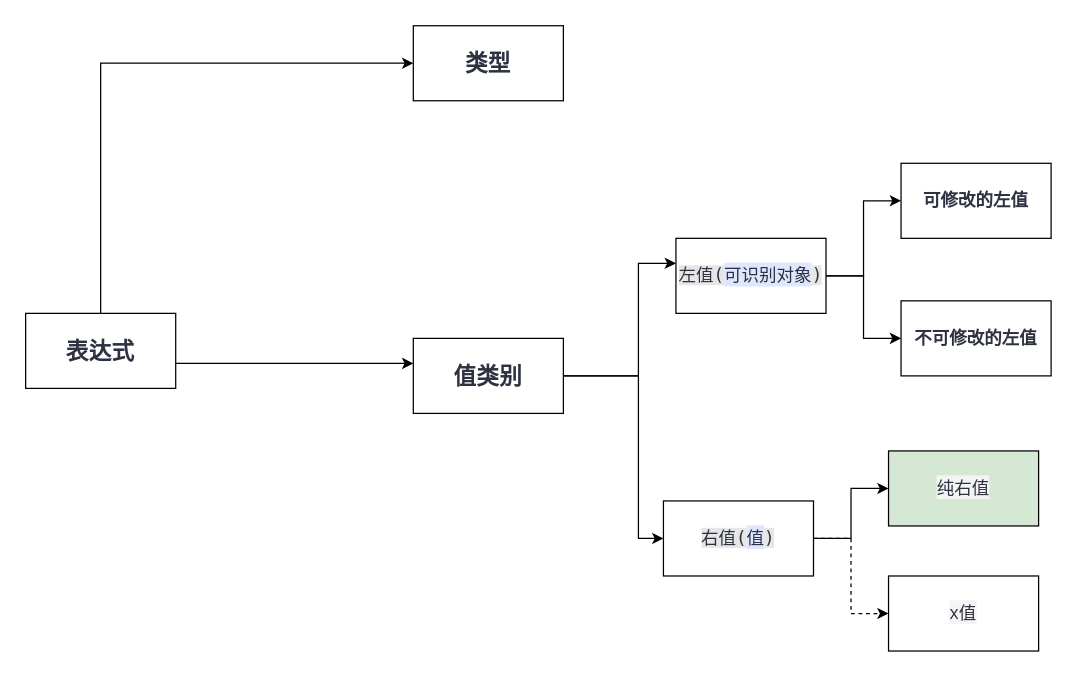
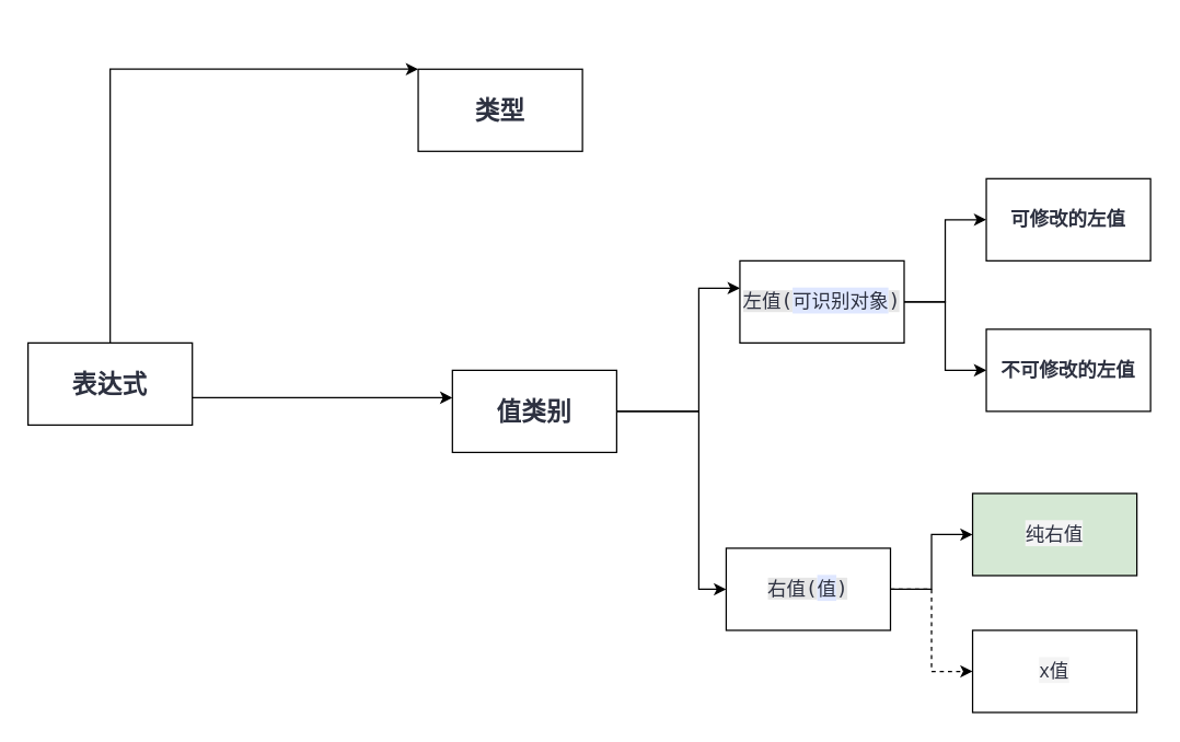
  <mxCell id="0" />
  <mxCell id="1" parent="0" />
  <mxCell id="2" style="edgeStyle=orthogonalEdgeStyle;rounded=0;orthogonalLoop=1;jettySize=auto;html=1;" edge="1" parent="1" source="4" target="5"><mxGeometry relative="1" as="geometry"><mxPoint x="380" y="20" as="targetPoint" /><Array as="points"><mxPoint x="80" y="50" /></Array></mxGeometry></mxCell>
  <mxCell id="3" style="edgeStyle=orthogonalEdgeStyle;rounded=0;orthogonalLoop=1;jettySize=auto;html=1;" edge="1" parent="1" source="4" target="8"><mxGeometry relative="1" as="geometry"><mxPoint x="380" y="90" as="targetPoint" /><Array as="points"><mxPoint x="200" y="290" /><mxPoint x="200" y="290" /></Array></mxGeometry></mxCell>
  <mxCell id="4" value="&lt;span style=&quot;color: rgb(45, 49, 64); font-family: &amp;quot;Open Sans&amp;quot;; font-size: 18px; font-weight: 700; letter-spacing: 0.25px; text-align: start; background-color: rgb(255, 255, 255);&quot;&gt;表达式&lt;/span&gt;" style="rounded=0;whiteSpace=wrap;html=1;" vertex="1" parent="1"><mxGeometry x="20" y="250" width="120" height="60" as="geometry" /></mxCell>
- <mxCell id="5" value="&lt;span style=&quot;color: rgb(45, 49, 64); font-family: &amp;quot;Open Sans&amp;quot;; font-size: 18px; font-weight: 700; letter-spacing: 0.25px; text-align: start; background-color: rgb(255, 255, 255);&quot;&gt;类型&lt;/span&gt;" style="rounded=0;whiteSpace=wrap;html=1;" vertex="1" parent="1"><mxGeometry x="330" y="20" width="120" height="60" as="geometry" /></mxCell>
+ <mxCell id="5" value="&lt;span style=&quot;color: rgb(45, 49, 64); font-family: &amp;quot;Open Sans&amp;quot;; font-size: 18px; font-weight: 700; letter-spacing: 0.25px; text-align: start; background-color: rgb(255, 255, 255);&quot;&gt;类型&lt;/span&gt;" style="rounded=0;whiteSpace=wrap;html=1;" vertex="1" parent="1"><mxGeometry x="305" y="50" width="120" height="60" as="geometry" /></mxCell>
  <mxCell id="6" value="" style="edgeStyle=orthogonalEdgeStyle;rounded=0;orthogonalLoop=1;jettySize=auto;html=1;" edge="1" parent="1" source="8" target="11"><mxGeometry relative="1" as="geometry"><Array as="points"><mxPoint x="510" y="300" /><mxPoint x="510" y="210" /></Array></mxGeometry></mxCell>
  <mxCell id="7" value="" style="edgeStyle=orthogonalEdgeStyle;rounded=0;orthogonalLoop=1;jettySize=auto;html=1;" edge="1" parent="1" source="8" target="14"><mxGeometry relative="1" as="geometry"><Array as="points"><mxPoint x="510" y="300" /><mxPoint x="510" y="430" /></Array></mxGeometry></mxCell>
  <mxCell id="8" value="&lt;span style=&quot;color: rgb(45, 49, 64); font-family: &amp;quot;Open Sans&amp;quot;; font-size: 18px; font-weight: 700; letter-spacing: 0.25px; text-align: start; background-color: rgb(255, 255, 255);&quot;&gt;值类别&lt;/span&gt;" style="rounded=0;whiteSpace=wrap;html=1;" vertex="1" parent="1"><mxGeometry x="330" y="270" width="120" height="60" as="geometry" /></mxCell>
  <mxCell id="9" value="" style="edgeStyle=orthogonalEdgeStyle;rounded=0;orthogonalLoop=1;jettySize=auto;html=1;" edge="1" parent="1" source="11" target="15"><mxGeometry relative="1" as="geometry" /></mxCell>
  <mxCell id="10" value="" style="edgeStyle=orthogonalEdgeStyle;rounded=0;orthogonalLoop=1;jettySize=auto;html=1;" edge="1" parent="1" source="11" target="16"><mxGeometry relative="1" as="geometry" /></mxCell>
  <mxCell id="11" value="&lt;span style=&quot;color: rgb(45, 49, 64); font-family: Monaco, Consolas, &amp;quot;Andale Mono&amp;quot;, &amp;quot;DejaVu Sans Mono&amp;quot;, monospace; font-size: 14px; text-align: start; background-color: rgb(230, 230, 230);&quot;&gt;左值(&lt;/span&gt;&lt;span style=&quot;color: rgb(45, 49, 64); font-family: &amp;quot;Open Sans&amp;quot;; font-size: 14px; text-align: start; background-color: rgb(223, 231, 255);&quot;&gt;可识别对象&lt;/span&gt;&lt;span style=&quot;color: rgb(45, 49, 64); font-family: Monaco, Consolas, &amp;quot;Andale Mono&amp;quot;, &amp;quot;DejaVu Sans Mono&amp;quot;, monospace; font-size: 14px; text-align: start; background-color: rgb(230, 230, 230);&quot;&gt;)&lt;/span&gt;" style="rounded=0;whiteSpace=wrap;html=1;" vertex="1" parent="1"><mxGeometry x="540" y="190" width="120" height="60" as="geometry" /></mxCell>
  <mxCell id="12" value="" style="edgeStyle=orthogonalEdgeStyle;rounded=0;orthogonalLoop=1;jettySize=auto;html=1;" edge="1" parent="1" source="14" target="17"><mxGeometry relative="1" as="geometry" /></mxCell>
  <mxCell id="13" value="" style="edgeStyle=orthogonalEdgeStyle;rounded=0;orthogonalLoop=1;jettySize=auto;html=1;dashed=1;" edge="1" parent="1" source="14" target="18"><mxGeometry relative="1" as="geometry" /></mxCell>
  <mxCell id="14" value="&lt;span style=&quot;color: rgb(45, 49, 64); font-family: Monaco, Consolas, &amp;quot;Andale Mono&amp;quot;, &amp;quot;DejaVu Sans Mono&amp;quot;, monospace; font-size: 14px; text-align: start; background-color: rgb(230, 230, 230);&quot;&gt;右值(&lt;/span&gt;&lt;span style=&quot;color: rgb(45, 49, 64); font-family: &amp;quot;Open Sans&amp;quot;; font-size: 14px; text-align: start; background-color: rgb(223, 231, 255);&quot;&gt;值&lt;/span&gt;&lt;span style=&quot;color: rgb(45, 49, 64); font-family: Monaco, Consolas, &amp;quot;Andale Mono&amp;quot;, &amp;quot;DejaVu Sans Mono&amp;quot;, monospace; font-size: 14px; text-align: start; background-color: rgb(230, 230, 230);&quot;&gt;)&lt;/span&gt;" style="rounded=0;whiteSpace=wrap;html=1;" vertex="1" parent="1"><mxGeometry x="530" y="400" width="120" height="60" as="geometry" /></mxCell>
  <mxCell id="15" value="&lt;strong style=&quot;box-sizing: inherit; margin: 0px; padding: 0px; border: 0px; font-variant-numeric: inherit; font-variant-east-asian: inherit; font-variant-alternates: inherit; font-variant-position: inherit; font-stretch: inherit; font-size: 14px; line-height: inherit; font-family: &amp;quot;Open Sans&amp;quot;; font-optical-sizing: inherit; font-size-adjust: inherit; font-kerning: inherit; font-feature-settings: inherit; font-variation-settings: inherit; color: rgb(45, 49, 64); text-align: start; background-color: rgb(255, 255, 255);&quot; data-immersive-translate-walked=&quot;97a51d90-85dc-41e9-87ce-aa57213af31a&quot;&gt;可修改的左值&lt;/strong&gt;" style="rounded=0;whiteSpace=wrap;html=1;" vertex="1" parent="1"><mxGeometry x="720" y="130" width="120" height="60" as="geometry" /></mxCell>
  <mxCell id="16" value="&lt;strong style=&quot;box-sizing: inherit; margin: 0px; padding: 0px; border: 0px; font-variant-numeric: inherit; font-variant-east-asian: inherit; font-variant-alternates: inherit; font-variant-position: inherit; font-stretch: inherit; font-size: 14px; line-height: inherit; font-family: &amp;quot;Open Sans&amp;quot;; font-optical-sizing: inherit; font-size-adjust: inherit; font-kerning: inherit; font-feature-settings: inherit; font-variation-settings: inherit; color: rgb(45, 49, 64); text-align: start; background-color: rgb(255, 255, 255);&quot; data-immersive-translate-walked=&quot;97a51d90-85dc-41e9-87ce-aa57213af31a&quot;&gt;不可修改的左值&lt;/strong&gt;" style="rounded=0;whiteSpace=wrap;html=1;" vertex="1" parent="1"><mxGeometry x="720" y="240" width="120" height="60" as="geometry" /></mxCell>
  <mxCell id="17" value="&lt;span style=&quot;color: rgb(45, 49, 64); font-family: &amp;quot;Open Sans&amp;quot;; font-size: 14px; text-align: start; background-color: rgb(244, 244, 244);&quot;&gt;纯右值&lt;/span&gt;" style="rounded=0;whiteSpace=wrap;html=1;fillColor=#d5e8d4;" vertex="1" parent="1"><mxGeometry x="710" y="360" width="120" height="60" as="geometry" /></mxCell>
  <mxCell id="18" value="&lt;span style=&quot;color: rgb(45, 49, 64); font-family: &amp;quot;Open Sans&amp;quot;; font-size: 14px; text-align: start; background-color: rgb(244, 244, 244);&quot;&gt;x值&lt;/span&gt;" style="rounded=0;whiteSpace=wrap;html=1;" vertex="1" parent="1"><mxGeometry x="710" y="460" width="120" height="60" as="geometry" /></mxCell>
